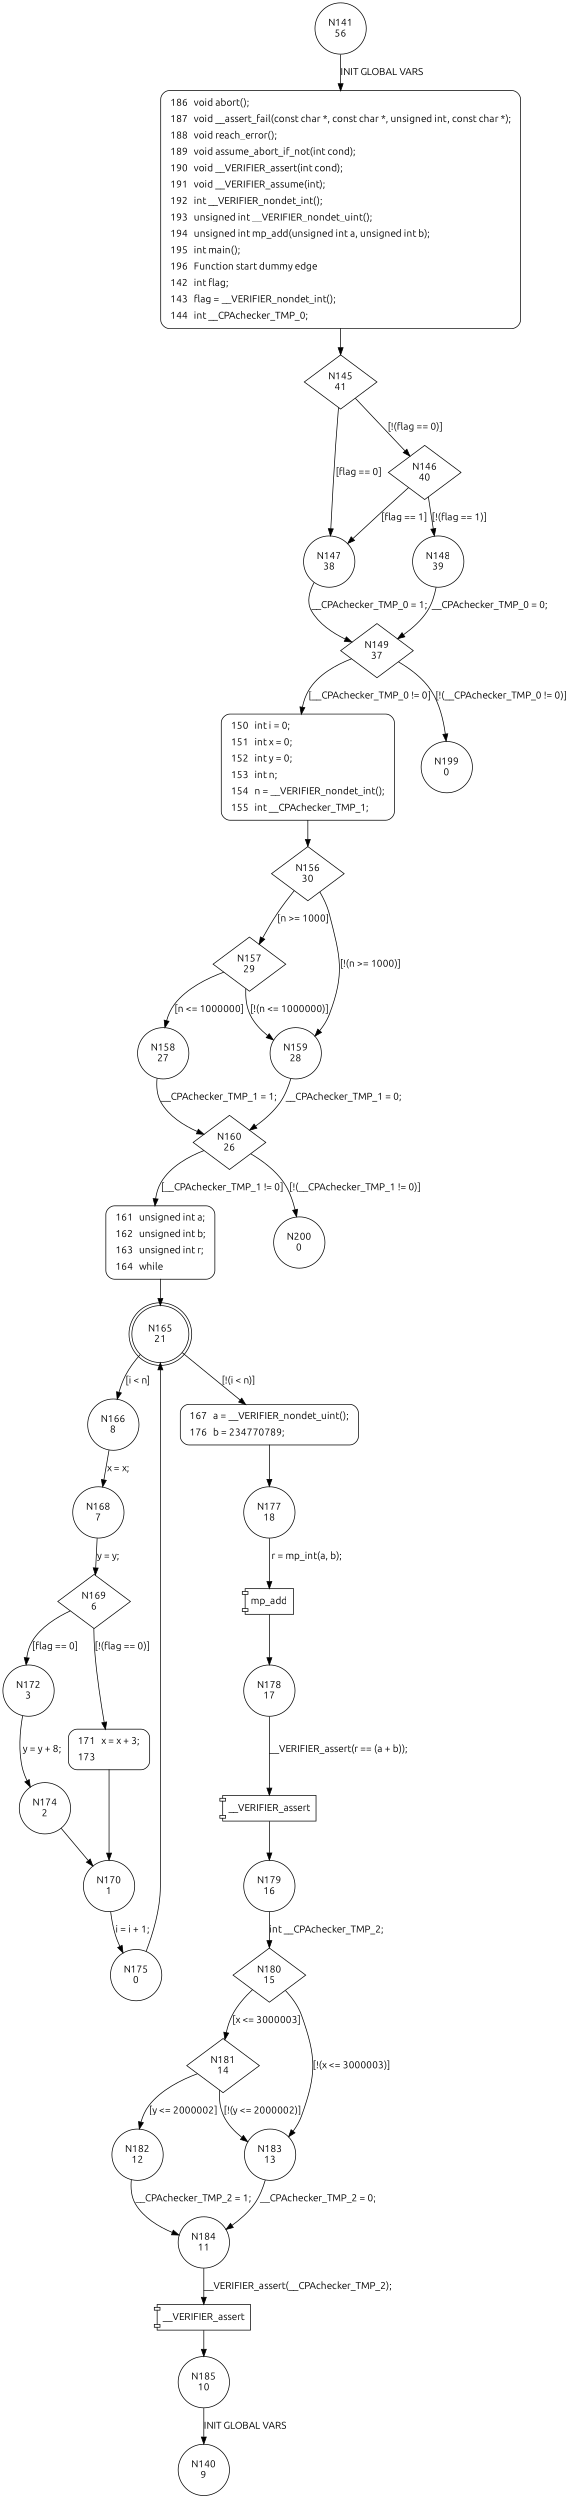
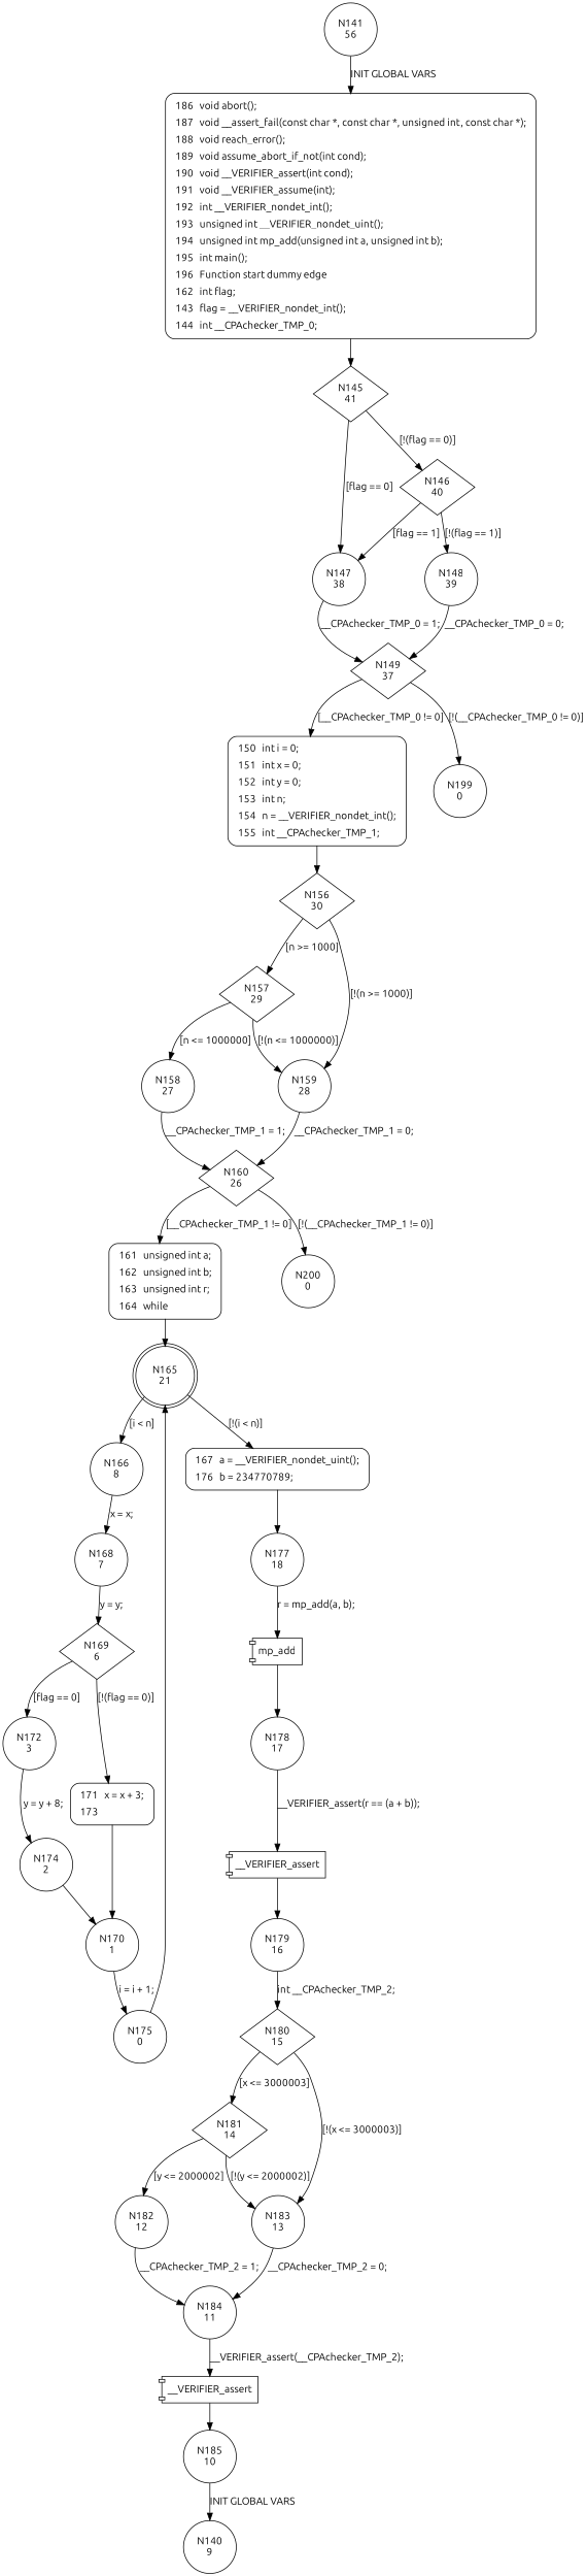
  digraph {
    fontname=Ubuntu
    node [fontname=Ubuntu shape=circle]
    edge [fontname=Ubuntu]
    n1 [label="N141\n56"]
-   n2 [fillcolor=white label=<<table border="0" cellborder="0" cellpadding="3" bgcolor="white"><tr><td align="right">186</td><td align="left">void abort();</td></tr><tr><td align="right">187</td><td align="left">void __assert_fail(const char *, const char *, unsigned int, const char *);</td></tr><tr><td align="right">188</td><td align="left">void reach_error();</td></tr><tr><td align="right">189</td><td align="left">void assume_abort_if_not(int cond);</td></tr><tr><td align="right">190</td><td align="left">void __VERIFIER_assert(int cond);</td></tr><tr><td align="right">191</td><td align="left">void __VERIFIER_assume(int);</td></tr><tr><td align="right">192</td><td align="left">int __VERIFIER_nondet_int();</td></tr><tr><td align="right">193</td><td align="left">unsigned int __VERIFIER_nondet_uint();</td></tr><tr><td align="right">194</td><td align="left">unsigned int mp_add(unsigned int a, unsigned int b);</td></tr><tr><td align="right">195</td><td align="left">int main();</td></tr><tr><td align="right">196</td><td align="left">Function start dummy edge</td></tr><tr><td align="right">142</td><td align="left">int flag;</td></tr><tr><td align="right">143</td><td align="left">flag = __VERIFIER_nondet_int();</td></tr><tr><td align="right">144</td><td align="left">int __CPAchecker_TMP_0;</td></tr></table>> penwidth=1 shape=Mrecord style="filled,bold"]
+   n2 [fillcolor=white label=<<table border="0" cellborder="0" cellpadding="3" bgcolor="white"><tr><td align="right">186</td><td align="left">void abort();</td></tr><tr><td align="right">187</td><td align="left">void __assert_fail(const char *, const char *, unsigned int, const char *);</td></tr><tr><td align="right">188</td><td align="left">void reach_error();</td></tr><tr><td align="right">189</td><td align="left">void assume_abort_if_not(int cond);</td></tr><tr><td align="right">190</td><td align="left">void __VERIFIER_assert(int cond);</td></tr><tr><td align="right">191</td><td align="left">void __VERIFIER_assume(int);</td></tr><tr><td align="right">192</td><td align="left">int __VERIFIER_nondet_int();</td></tr><tr><td align="right">193</td><td align="left">unsigned int __VERIFIER_nondet_uint();</td></tr><tr><td align="right">194</td><td align="left">unsigned int mp_add(unsigned int a, unsigned int b);</td></tr><tr><td align="right">195</td><td align="left">int main();</td></tr><tr><td align="right">196</td><td align="left">Function start dummy edge</td></tr><tr><td align="right">162</td><td align="left">int flag;</td></tr><tr><td align="right">143</td><td align="left">flag = __VERIFIER_nondet_int();</td></tr><tr><td align="right">144</td><td align="left">int __CPAchecker_TMP_0;</td></tr></table>> penwidth=1 shape=Mrecord style="filled,bold"]
    n3 [label="N145\n41" shape=diamond]
    n4 [label="N147\n38"]
    n5 [label="N146\n40" shape=diamond]
    n6 [label="N149\n37" shape=diamond]
    n7 [label="N148\n39"]
    n8 [fillcolor=white label=<<table border="0" cellborder="0" cellpadding="3" bgcolor="white"><tr><td align="right">150</td><td align="left">int i = 0;</td></tr><tr><td align="right">151</td><td align="left">int x = 0;</td></tr><tr><td align="right">152</td><td align="left">int y = 0;</td></tr><tr><td align="right">153</td><td align="left">int n;</td></tr><tr><td align="right">154</td><td align="left">n = __VERIFIER_nondet_int();</td></tr><tr><td align="right">155</td><td align="left">int __CPAchecker_TMP_1;</td></tr></table>> penwidth=1 shape=Mrecord style="filled,bold"]
    n9 [label="N199\n0"]
    n10 [label="N156\n30" shape=diamond]
    n11 [label="N157\n29" shape=diamond]
    n12 [label="N159\n28"]
    n13 [label="N158\n27"]
    n14 [label="N160\n26" shape=diamond]
    n15 [fillcolor=white label=<<table border="0" cellborder="0" cellpadding="3" bgcolor="white"><tr><td align="right">161</td><td align="left">unsigned int a;</td></tr><tr><td align="right">162</td><td align="left">unsigned int b;</td></tr><tr><td align="right">163</td><td align="left">unsigned int r;</td></tr><tr><td align="right">164</td><td align="left">while</td></tr></table>> penwidth=1 shape=Mrecord style="filled,bold"]
    n16 [label="N200\n0"]
    n17 [label="N165\n21" shape=doublecircle]
    n18 [label="N166\n8"]
    n19 [fillcolor=white label=<<table border="0" cellborder="0" cellpadding="3" bgcolor="white"><tr><td align="right">167</td><td align="left">a = __VERIFIER_nondet_uint();</td></tr><tr><td align="right">176</td><td align="left">b = 234770789;</td></tr></table>> penwidth=1 shape=Mrecord style="filled,bold"]
    n20 [label="N168\n7"]
    n21 [label="N177\n18"]
    n22 [label="N169\n6" shape=diamond]
    n23 [label=mp_add shape=component]
    n24 [label="N178\n17"]
    n25 [label=__VERIFIER_assert shape=component]
    n26 [label="N179\n16"]
    n27 [label="N180\n15" shape=diamond]
    n28 [label="N181\n14" shape=diamond]
    n29 [label="N183\n13"]
    n30 [label="N182\n12"]
    n31 [label="N184\n11"]
    n32 [label=__VERIFIER_assert shape=component]
    n33 [label="N185\n10"]
    n34 [label="N140\n9"]
    n35 [label="N172\n3"]
    n36 [fillcolor=white label=<<table border="0" cellborder="0" cellpadding="3" bgcolor="white"><tr><td align="right">171</td><td align="left">x = x + 3;</td></tr><tr><td align="right">173</td><td align="left"></td></tr></table>> penwidth=1 shape=Mrecord style="filled,bold"]
    n37 [label="N174\n2"]
    n38 [label="N170\n1"]
    n39 [label="N175\n0"]
    n1 -> n2 [label="INIT GLOBAL VARS"]
    n2 -> n3
    n3 -> n4 [label="[flag == 0]"]
    n3 -> n5 [label="[!(flag == 0)]"]
    n4 -> n6 [label="__CPAchecker_TMP_0 = 1;"]
    n5 -> n4 [label="[flag == 1]"]
    n5 -> n7 [label="[!(flag == 1)]"]
    n6 -> n8 [label="[__CPAchecker_TMP_0 != 0]"]
    n6 -> n9 [label="[!(__CPAchecker_TMP_0 != 0)]"]
    n7 -> n6 [label="__CPAchecker_TMP_0 = 0;"]
    n8 -> n10
    n10 -> n11 [label="[n >= 1000]"]
    n10 -> n12 [label="[!(n >= 1000)]"]
    n11 -> n12 [label="[!(n <= 1000000)]"]
    n11 -> n13 [label="[n <= 1000000]"]
    n12 -> n14 [label="__CPAchecker_TMP_1 = 0;"]
    n13 -> n14 [label="__CPAchecker_TMP_1 = 1;"]
    n14 -> n15 [label="[__CPAchecker_TMP_1 != 0]"]
    n14 -> n16 [label="[!(__CPAchecker_TMP_1 != 0)]"]
    n15 -> n17
    n17 -> n18 [label="[i < n]"]
    n17 -> n19 [label="[!(i < n)]"]
    n18 -> n20 [label="x = x;"]
    n19 -> n21
    n20 -> n22 [label="y = y;"]
-   n21 -> n23 [label="r = mp_int(a, b);"]
+   n21 -> n23 [label="r = mp_add(a, b);"]
    n22 -> n35 [label="[flag == 0]"]
    n22 -> n36 [label="[!(flag == 0)]"]
    n23 -> n24
    n24 -> n25 [label="__VERIFIER_assert(r == (a + b));"]
    n25 -> n26
    n26 -> n27 [label="int __CPAchecker_TMP_2;"]
    n27 -> n28 [label="[x <= 3000003]"]
    n27 -> n29 [label="[!(x <= 3000003)]"]
    n28 -> n29 [label="[!(y <= 2000002)]"]
    n28 -> n30 [label="[y <= 2000002]"]
    n29 -> n31 [label="__CPAchecker_TMP_2 = 0;"]
    n30 -> n31 [label="__CPAchecker_TMP_2 = 1;"]
    n31 -> n32 [label="__VERIFIER_assert(__CPAchecker_TMP_2);"]
    n32 -> n33
    n33 -> n34 [label="INIT GLOBAL VARS"]
    n35 -> n37 [label="y = y + 8;"]
    n36 -> n38
    n37 -> n38
    n38 -> n39 [label="i = i + 1;"]
    n39 -> n17
  }
